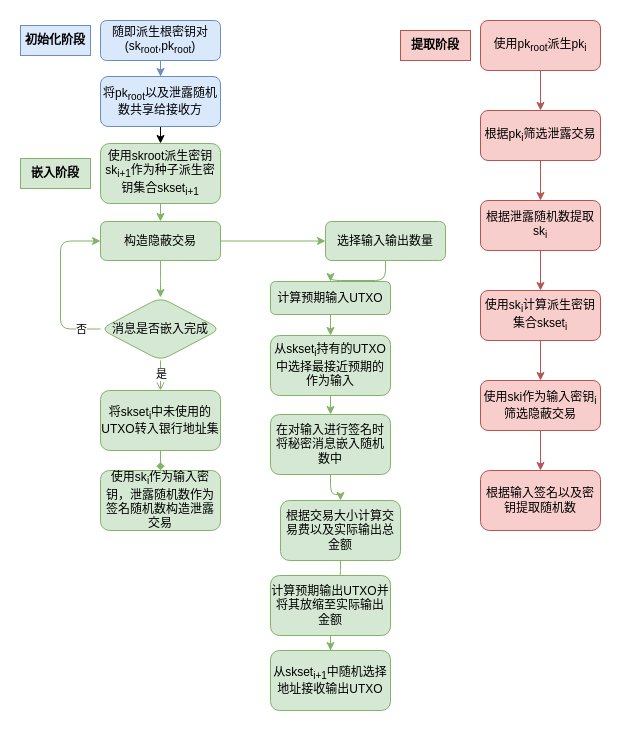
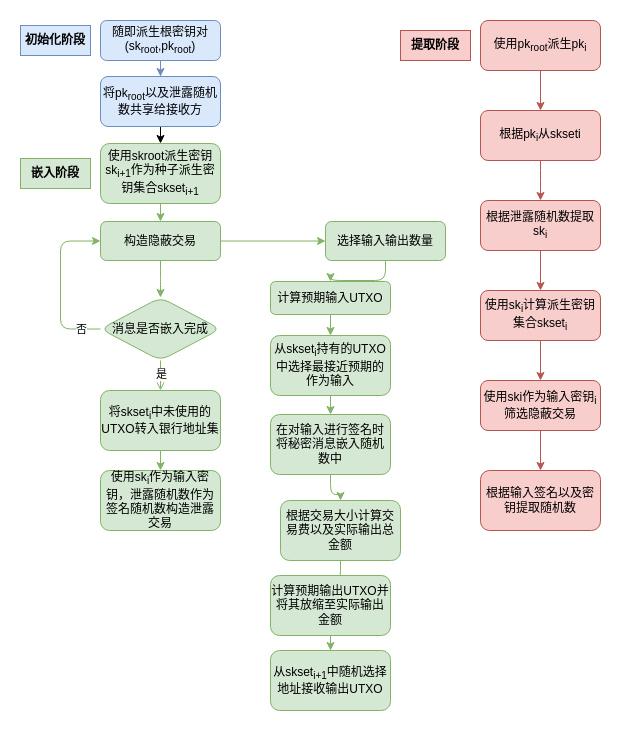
  <mxCell id="0" />
  <mxCell id="1" parent="0" />
  <mxCell id="2" value="" style="edgeStyle=orthogonalEdgeStyle;rounded=1;orthogonalLoop=1;jettySize=auto;html=1;fillColor=#dae8fc;strokeColor=#6c8ebf;" edge="1" parent="1" source="3" target="5"><mxGeometry relative="1" as="geometry" /></mxCell>
  <mxCell id="3" value="随即派生根密钥对(sk&lt;sub&gt;root&lt;/sub&gt;,pk&lt;sub&gt;root&lt;/sub&gt;)" style="rounded=1;whiteSpace=wrap;html=1;fontSize=12;glass=0;strokeWidth=1;shadow=0;fillColor=#dae8fc;strokeColor=#6c8ebf;" parent="1" vertex="1"><mxGeometry x="100" y="20" width="120" height="40" as="geometry" /></mxCell>
  <mxCell id="4" value="" style="edgeStyle=orthogonalEdgeStyle;rounded=1;orthogonalLoop=1;jettySize=auto;html=1;" edge="1" parent="1" source="5" target="7"><mxGeometry relative="1" as="geometry" /></mxCell>
  <mxCell id="5" value="将pk&lt;sub&gt;root&lt;/sub&gt;以及泄露随机数共享给接收方" style="whiteSpace=wrap;html=1;rounded=1;glass=0;strokeWidth=1;shadow=0;fillColor=#dae8fc;strokeColor=#6c8ebf;" vertex="1" parent="1"><mxGeometry x="100" y="76" width="120" height="50" as="geometry" /></mxCell>
  <mxCell id="6" value="" style="edgeStyle=orthogonalEdgeStyle;rounded=1;orthogonalLoop=1;jettySize=auto;html=1;fillColor=#d5e8d4;strokeColor=#82b366;" edge="1" parent="1" source="7" target="10"><mxGeometry relative="1" as="geometry" /></mxCell>
  <mxCell id="7" value="使用skroot派生密钥sk&lt;sub&gt;i+1&lt;/sub&gt;作为种子派生密钥集合skset&lt;sub&gt;i+1&lt;/sub&gt;" style="whiteSpace=wrap;html=1;rounded=1;glass=0;strokeWidth=1;shadow=0;fillColor=#d5e8d4;strokeColor=#82b366;" vertex="1" parent="1"><mxGeometry x="100" y="143" width="120" height="60" as="geometry" /></mxCell>
  <mxCell id="8" value="" style="edgeStyle=orthogonalEdgeStyle;rounded=1;orthogonalLoop=1;jettySize=auto;html=1;fillColor=#d5e8d4;strokeColor=#82b366;" edge="1" parent="1" source="10" target="12"><mxGeometry relative="1" as="geometry" /></mxCell>
  <mxCell id="9" value="" style="edgeStyle=orthogonalEdgeStyle;rounded=1;orthogonalLoop=1;jettySize=auto;html=1;fillColor=#d5e8d4;strokeColor=#82b366;" edge="1" parent="1" source="10" target="28"><mxGeometry relative="1" as="geometry" /></mxCell>
  <mxCell id="10" value="构造隐蔽交易" style="whiteSpace=wrap;html=1;rounded=1;glass=0;strokeWidth=1;shadow=0;fillColor=#d5e8d4;strokeColor=#82b366;" vertex="1" parent="1"><mxGeometry x="100" y="221" width="120" height="39" as="geometry" /></mxCell>
  <mxCell id="11" value="" style="edgeStyle=orthogonalEdgeStyle;rounded=1;orthogonalLoop=1;jettySize=auto;html=1;fillColor=#d5e8d4;strokeColor=#82b366;" edge="1" parent="1" source="12" target="14"><mxGeometry relative="1" as="geometry" /></mxCell>
  <mxCell id="12" value="选择输入输出数量" style="whiteSpace=wrap;html=1;rounded=1;glass=0;strokeWidth=1;shadow=0;fillColor=#d5e8d4;strokeColor=#82b366;" vertex="1" parent="1"><mxGeometry x="325" y="221" width="120" height="39" as="geometry" /></mxCell>
  <mxCell id="13" value="" style="edgeStyle=orthogonalEdgeStyle;rounded=1;orthogonalLoop=1;jettySize=auto;html=1;fillColor=#d5e8d4;strokeColor=#82b366;" edge="1" parent="1" source="14" target="16"><mxGeometry relative="1" as="geometry" /></mxCell>
  <mxCell id="14" value="计算预期输入UTXO" style="whiteSpace=wrap;html=1;rounded=1;glass=0;strokeWidth=1;shadow=0;fillColor=#d5e8d4;strokeColor=#82b366;" vertex="1" parent="1"><mxGeometry x="270" y="281" width="120" height="33" as="geometry" /></mxCell>
  <mxCell id="15" value="" style="edgeStyle=orthogonalEdgeStyle;rounded=1;orthogonalLoop=1;jettySize=auto;html=1;fillColor=#d5e8d4;strokeColor=#82b366;" edge="1" parent="1" source="16" target="18"><mxGeometry relative="1" as="geometry" /></mxCell>
  <mxCell id="16" value="从skset&lt;sub&gt;i&lt;/sub&gt;持有的UTXO中选择最接近预期的作为输入" style="whiteSpace=wrap;html=1;rounded=1;glass=0;strokeWidth=1;shadow=0;fillColor=#d5e8d4;strokeColor=#82b366;" vertex="1" parent="1"><mxGeometry x="270" y="335" width="120" height="60" as="geometry" /></mxCell>
  <mxCell id="17" value="" style="edgeStyle=orthogonalEdgeStyle;rounded=1;orthogonalLoop=1;jettySize=auto;html=1;fillColor=#d5e8d4;strokeColor=#82b366;" edge="1" parent="1" source="18" target="20"><mxGeometry relative="1" as="geometry" /></mxCell>
  <mxCell id="18" value="在对输入进行签名时将秘密消息嵌入随机数中" style="whiteSpace=wrap;html=1;rounded=1;glass=0;strokeWidth=1;shadow=0;fillColor=#d5e8d4;strokeColor=#82b366;" vertex="1" parent="1"><mxGeometry x="270" y="414" width="120" height="60" as="geometry" /></mxCell>
  <mxCell id="19" value="" style="edgeStyle=orthogonalEdgeStyle;rounded=1;orthogonalLoop=1;jettySize=auto;html=1;fillColor=#d5e8d4;strokeColor=#82b366;" edge="1" parent="1" source="20" target="22"><mxGeometry relative="1" as="geometry" /></mxCell>
  <mxCell id="20" value="根据交易大小计算交易费以及实际输出总金额" style="whiteSpace=wrap;html=1;rounded=1;glass=0;strokeWidth=1;shadow=0;fillColor=#d5e8d4;strokeColor=#82b366;" vertex="1" parent="1"><mxGeometry x="280" y="500" width="120" height="60" as="geometry" /></mxCell>
  <mxCell id="21" value="" style="edgeStyle=orthogonalEdgeStyle;rounded=1;orthogonalLoop=1;jettySize=auto;html=1;fillColor=#d5e8d4;strokeColor=#82b366;" edge="1" parent="1" source="22" target="23"><mxGeometry relative="1" as="geometry" /></mxCell>
  <mxCell id="22" value="计算预期输出UTXO并将其放缩至实际输出金额" style="whiteSpace=wrap;html=1;rounded=1;glass=0;strokeWidth=1;shadow=0;fillColor=#d5e8d4;strokeColor=#82b366;" vertex="1" parent="1"><mxGeometry x="270" y="575" width="120" height="60" as="geometry" /></mxCell>
  <mxCell id="23" value="从skset&lt;sub&gt;i+1&lt;/sub&gt;中随机选择地址接收输出UTXO" style="whiteSpace=wrap;html=1;rounded=1;glass=0;strokeWidth=1;shadow=0;fillColor=#d5e8d4;strokeColor=#82b366;" vertex="1" parent="1"><mxGeometry x="270" y="650" width="120" height="60" as="geometry" /></mxCell>
  <mxCell id="24" style="edgeStyle=orthogonalEdgeStyle;rounded=1;orthogonalLoop=1;jettySize=auto;html=1;exitX=0;exitY=0.5;exitDx=0;exitDy=0;entryX=0;entryY=0.5;entryDx=0;entryDy=0;fillColor=#d5e8d4;strokeColor=#82b366;" edge="1" parent="1" source="28" target="10"><mxGeometry relative="1" as="geometry"><Array as="points"><mxPoint x="60" y="329" /><mxPoint x="60" y="241" /><mxPoint x="100" y="241" /></Array></mxGeometry></mxCell>
  <mxCell id="25" value="否" style="edgeLabel;html=1;align=center;verticalAlign=middle;resizable=0;points=[];rounded=1;" vertex="1" connectable="0" parent="24"><mxGeometry x="-0.686" y="-3" relative="1" as="geometry"><mxPoint x="6" y="3" as="offset" /></mxGeometry></mxCell>
  <mxCell id="26" value="" style="edgeStyle=orthogonalEdgeStyle;rounded=1;orthogonalLoop=1;jettySize=auto;html=1;fillColor=#d5e8d4;strokeColor=#82b366;endArrow=open;" edge="1" parent="1" source="28" target="30"><mxGeometry relative="1" as="geometry" /></mxCell>
  <mxCell id="27" value="是" style="edgeLabel;html=1;align=center;verticalAlign=middle;resizable=0;points=[];rounded=1;" vertex="1" connectable="0" parent="26"><mxGeometry x="-0.3" relative="1" as="geometry"><mxPoint y="-5" as="offset" /></mxGeometry></mxCell>
  <mxCell id="28" value="消息是否嵌入完成" style="rhombus;whiteSpace=wrap;html=1;rounded=1;glass=0;strokeWidth=1;shadow=0;fillColor=#d5e8d4;strokeColor=#82b366;" vertex="1" parent="1"><mxGeometry x="100" y="297" width="120" height="63" as="geometry" /></mxCell>
- <mxCell id="29" value="" style="edgeStyle=orthogonalEdgeStyle;rounded=1;orthogonalLoop=1;jettySize=auto;html=1;fillColor=#d5e8d4;strokeColor=#82b366;endArrow=diamond;" edge="1" parent="1" source="30" target="31"><mxGeometry relative="1" as="geometry" /></mxCell>
+ <mxCell id="29" value="" style="edgeStyle=orthogonalEdgeStyle;rounded=1;orthogonalLoop=1;jettySize=auto;html=1;fillColor=#d5e8d4;strokeColor=#82b366;" edge="1" parent="1" source="30" target="31"><mxGeometry relative="1" as="geometry" /></mxCell>
  <mxCell id="30" value="将skset&lt;sub&gt;i&lt;/sub&gt;中未使用的UTXO转入银行地址集" style="whiteSpace=wrap;html=1;rounded=1;glass=0;strokeWidth=1;shadow=0;fillColor=#d5e8d4;strokeColor=#82b366;" vertex="1" parent="1"><mxGeometry x="100" y="390" width="120" height="60" as="geometry" /></mxCell>
  <mxCell id="31" value="使用sk&lt;sub&gt;i&lt;/sub&gt;作为输入密钥，泄露随机数作为签名随机数构造泄露交易" style="whiteSpace=wrap;html=1;rounded=1;glass=0;strokeWidth=1;shadow=0;fillColor=#d5e8d4;strokeColor=#82b366;" vertex="1" parent="1"><mxGeometry x="100" y="470" width="120" height="60" as="geometry" /></mxCell>
  <mxCell id="32" value="" style="edgeStyle=orthogonalEdgeStyle;rounded=1;orthogonalLoop=1;jettySize=auto;html=1;fillColor=#f8cecc;strokeColor=#b85450;" edge="1" parent="1" source="33" target="35"><mxGeometry relative="1" as="geometry" /></mxCell>
  <mxCell id="33" value="使用pk&lt;sub&gt;root&lt;/sub&gt;派生pk&lt;sub&gt;i&lt;/sub&gt;" style="rounded=1;whiteSpace=wrap;html=1;fillColor=#f8cecc;strokeColor=#b85450;" vertex="1" parent="1"><mxGeometry x="480" y="20" width="120" height="50" as="geometry" /></mxCell>
  <mxCell id="34" value="" style="edgeStyle=orthogonalEdgeStyle;rounded=1;orthogonalLoop=1;jettySize=auto;html=1;fillColor=#f8cecc;strokeColor=#b85450;" edge="1" parent="1" source="35"><mxGeometry relative="1" as="geometry"><mxPoint x="540" y="200" as="targetPoint" /></mxGeometry></mxCell>
- <mxCell id="35" value="根据pk&lt;sub&gt;i&lt;/sub&gt;筛选泄露交易" style="rounded=1;whiteSpace=wrap;html=1;fillColor=#f8cecc;strokeColor=#b85450;" vertex="1" parent="1"><mxGeometry x="480" y="110" width="120" height="50" as="geometry" /></mxCell>
+ <mxCell id="35" value="根据pk&lt;sub&gt;i&lt;/sub&gt;从skseti" style="rounded=1;whiteSpace=wrap;html=1;fillColor=#f8cecc;strokeColor=#b85450;" vertex="1" parent="1"><mxGeometry x="480" y="110" width="120" height="50" as="geometry" /></mxCell>
  <mxCell id="36" value="" style="edgeStyle=orthogonalEdgeStyle;rounded=1;orthogonalLoop=1;jettySize=auto;html=1;fillColor=#f8cecc;strokeColor=#b85450;" edge="1" parent="1" source="37" target="39"><mxGeometry relative="1" as="geometry" /></mxCell>
  <mxCell id="37" value="根据泄露随机数提取sk&lt;sub&gt;i&lt;/sub&gt;" style="whiteSpace=wrap;html=1;rounded=1;fillColor=#f8cecc;strokeColor=#b85450;" vertex="1" parent="1"><mxGeometry x="480" y="200" width="120" height="50" as="geometry" /></mxCell>
  <mxCell id="38" value="" style="edgeStyle=orthogonalEdgeStyle;rounded=1;orthogonalLoop=1;jettySize=auto;html=1;fillColor=#f8cecc;strokeColor=#b85450;" edge="1" parent="1" source="39" target="41"><mxGeometry relative="1" as="geometry" /></mxCell>
  <mxCell id="39" value="使用sk&lt;sub&gt;i&lt;/sub&gt;计算派生密钥集合skset&lt;sub&gt;i&lt;/sub&gt;" style="whiteSpace=wrap;html=1;rounded=1;fillColor=#f8cecc;strokeColor=#b85450;" vertex="1" parent="1"><mxGeometry x="480" y="290" width="120" height="50" as="geometry" /></mxCell>
  <mxCell id="40" value="" style="edgeStyle=orthogonalEdgeStyle;rounded=1;orthogonalLoop=1;jettySize=auto;html=1;fillColor=#f8cecc;strokeColor=#b85450;" edge="1" parent="1" source="41" target="42"><mxGeometry relative="1" as="geometry" /></mxCell>
  <mxCell id="41" value="使用ski作为输入密钥&lt;sub&gt;i&lt;/sub&gt;筛选隐蔽交易" style="whiteSpace=wrap;html=1;rounded=1;fillColor=#f8cecc;strokeColor=#b85450;" vertex="1" parent="1"><mxGeometry x="480" y="380" width="120" height="50" as="geometry" /></mxCell>
  <mxCell id="42" value="根据输入签名以及密钥提取随机数" style="whiteSpace=wrap;html=1;fillColor=#f8cecc;strokeColor=#b85450;rounded=1;" vertex="1" parent="1"><mxGeometry x="480" y="470" width="120" height="60" as="geometry" /></mxCell>
  <mxCell id="43" value="初始化阶段" style="text;html=1;align=center;verticalAlign=middle;whiteSpace=wrap;rounded=0;fillColor=#dae8fc;fontStyle=1;strokeColor=#6c8ebf;" vertex="1" parent="1"><mxGeometry x="20" y="25" width="70" height="30" as="geometry" /></mxCell>
  <mxCell id="44" value="嵌入阶段&lt;span style=&quot;color: rgba(0, 0, 0, 0); font-family: monospace; font-size: 0px; text-align: start; text-wrap: nowrap;&quot;&gt;%3CmxGraphModel%3E%3Croot%3E%3CmxCell%20id%3D%220%22%2F%3E%3CmxCell%20id%3D%221%22%20parent%3D%220%22%2F%3E%3CmxCell%20id%3D%222%22%20value%3D%22%E5%88%9D%E5%A7%8B%E5%8C%96%E9%98%B6%E6%AE%B5%22%20style%3D%22text%3Bhtml%3D1%3Balign%3Dcenter%3BverticalAlign%3Dmiddle%3BwhiteSpace%3Dwrap%3Brounded%3D0%3BfillColor%3Dnone%3BfontColor%3D%23000000%3BfontStyle%3D1%22%20vertex%3D%221%22%20parent%3D%221%22%3E%3CmxGeometry%20x%3D%2280%22%20y%3D%2285%22%20width%3D%2270%22%20height%3D%2230%22%20as%3D%22geometry%22%2F%3E%3C%2FmxCell%3E%3C%2Froot%3E%3C%2FmxGraphModel%3E&lt;/span&gt;" style="text;html=1;align=center;verticalAlign=middle;whiteSpace=wrap;rounded=0;fillColor=#d5e8d4;fontStyle=1;strokeColor=#82b366;" vertex="1" parent="1"><mxGeometry x="20" y="158" width="70" height="30" as="geometry" /></mxCell>
  <mxCell id="45" value="提取阶段&lt;span style=&quot;color: rgba(0, 0, 0, 0); font-family: monospace; font-size: 0px; text-align: start; text-wrap: nowrap;&quot;&gt;%3CmxGraphModel%3E%3Croot%3E%3CmxCell%20id%3D%220%22%2F%3E%3CmxCell%20id%3D%221%22%20parent%3D%220%22%2F%3E%3CmxCell%20id%3D%222%22%20value%3D%22%E5%88%9D%E5%A7%8B%E5%8C%96%E9%98%B6%E6%AE%B5%22%20style%3D%22text%3Bhtml%3D1%3Balign%3Dcenter%3BverticalAlign%3Dmiddle%3BwhiteSpace%3Dwrap%3Brounded%3D0%3BfillColor%3Dnone%3BfontColor%3D%23000000%3BfontStyle%3D1%22%20vertex%3D%221%22%20parent%3D%221%22%3E%3CmxGeometry%20x%3D%2280%22%20y%3D%2285%22%20width%3D%2270%22%20height%3D%2230%22%20as%3D%22geometry%22%2F%3E%3C%2FmxCell%3E%3C%2Froot%3E%3C%2FmxGraphModel%3E&lt;/span&gt;" style="text;html=1;align=center;verticalAlign=middle;whiteSpace=wrap;rounded=0;fillColor=#f8cecc;fontStyle=1;strokeColor=#b85450;" vertex="1" parent="1"><mxGeometry x="400" y="30" width="70" height="30" as="geometry" /></mxCell>
